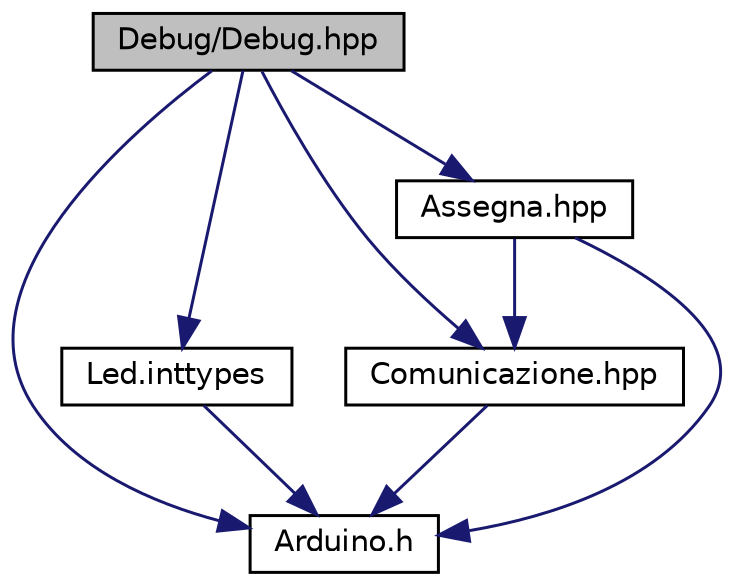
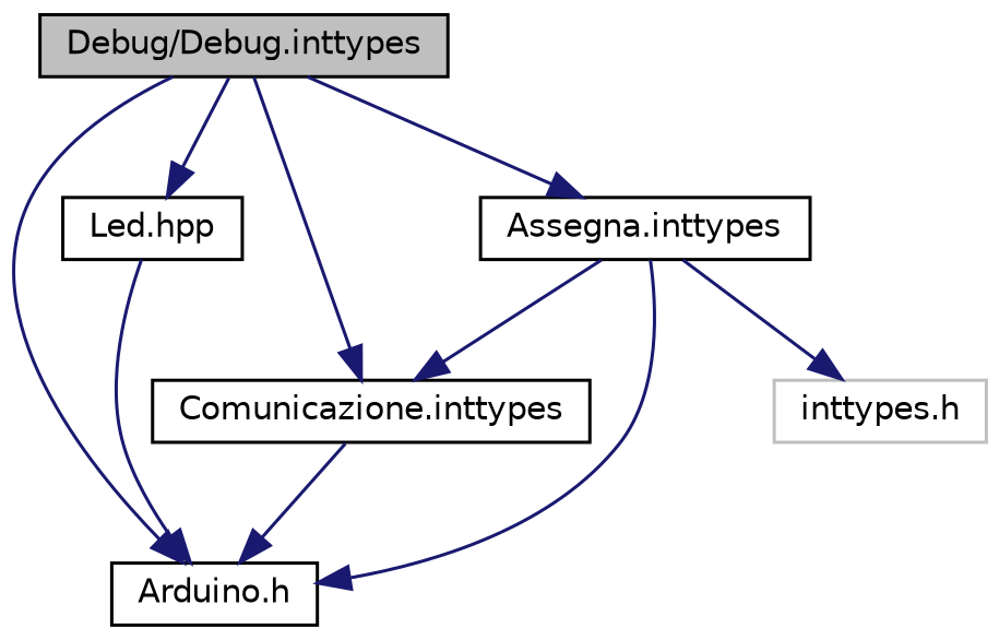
  digraph {
    node [color=black fillcolor=white fontname=Helvetica fontsize=10 shape=record style=filled]
    edge [color=midnightblue fontname=Helvetica fontsize=10 labelfontname=Helvetica labelfontsize=10 style=solid]
-   n1 [fillcolor=grey75 fontcolor=black height=0.2 label="Debug/Debug.hpp" width=0.4]
+   n1 [fillcolor=grey75 fontcolor=black height=0.2 label="Debug/Debug.inttypes" width=0.4]
    n2 [height=0.2 label="Arduino.h" width=0.4]
-   n3 [height=0.2 label="Led.inttypes" width=0.4]
-   n4 [height=0.2 label="Comunicazione.hpp" width=0.4]
-   n5 [height=0.2 label="Assegna.hpp" width=0.4]
+   n3 [height=0.2 label="Led.hpp" width=0.4]
+   n4 [height=0.2 label="Comunicazione.inttypes" width=0.4]
+   n5 [height=0.2 label="Assegna.inttypes" width=0.4]
+   n6 [color=grey75 height=0.2 label="inttypes.h" width=0.4]
    n1 -> n2
    n1 -> n3
    n1 -> n4
    n1 -> n5
    n3 -> n2
    n4 -> n2
    n5 -> n2
    n5 -> n4
+   n5 -> n6
  }
